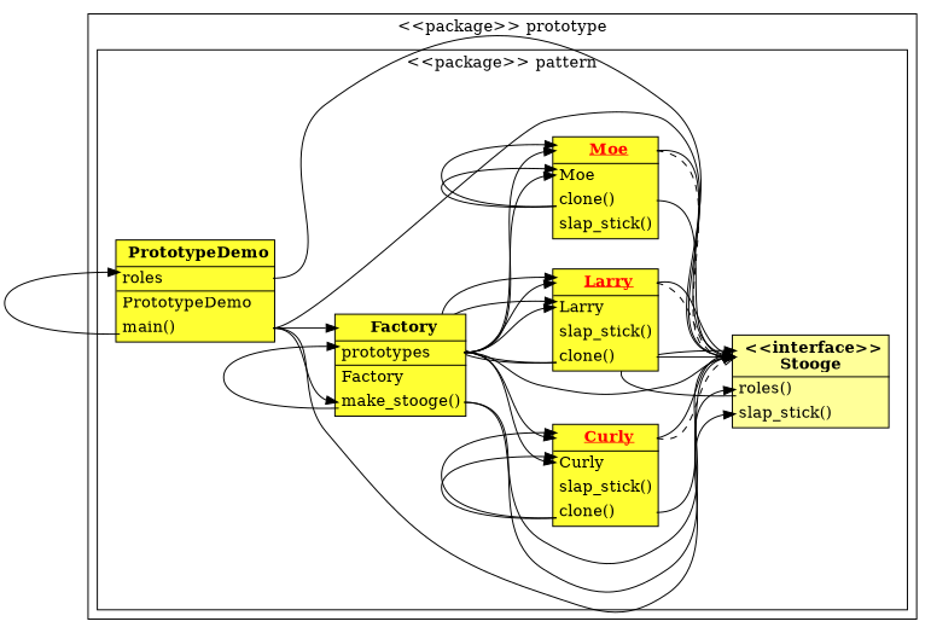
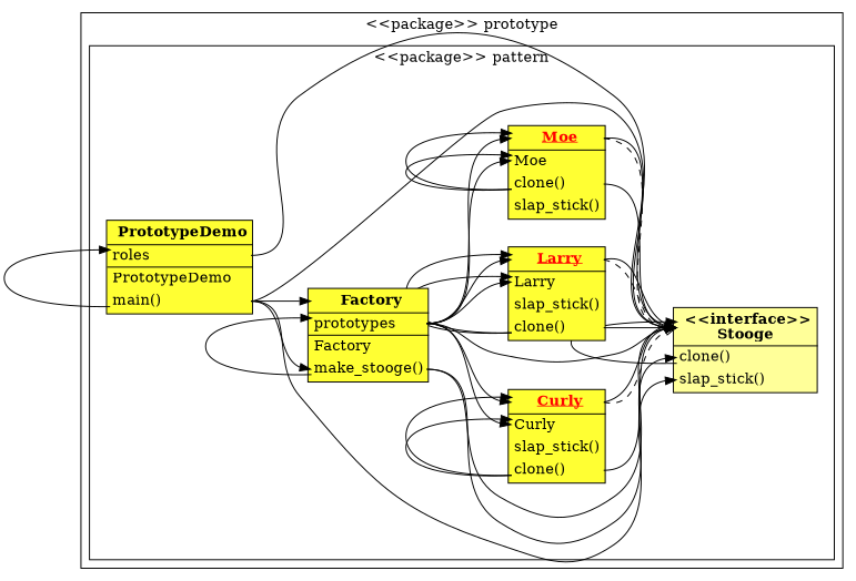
  digraph {
    compound=true
    rankdir=LR
    ranksep=equally
    node [shape=none]
    edge [arrowhead=normal color=black headport=2 penwidth=1 style=solid tailport=6]
    n1 [label=<<TABLE BGCOLOR="#FFFF33"> <TR> <TD PORT="18" BORDER="0"> <FONT COLOR="red"><B><U>Curly</U></B></FONT></TD></TR> <HR/><TR><TD PORT="20" ALIGN="LEFT" BORDER="0"><FONT COLOR="black">Curly</FONT></TD></TR> <TR><TD PORT="19" ALIGN="LEFT" BORDER="0"><FONT COLOR="black">slap_stick()</FONT></TD></TR> <TR><TD PORT="4" ALIGN="LEFT" BORDER="0"><FONT COLOR="black">clone()</FONT></TD></TR> </TABLE>>]
-   n2 [label=<<TABLE BGCOLOR="#FFFF99"> <TR> <TD PORT="2" BORDER="0"> <FONT COLOR="black"><B>&lt;&lt;interface&gt;&gt;<BR/>Stooge</B></FONT></TD></TR> <HR/><TR><TD PORT="10" ALIGN="LEFT" BORDER="0"><FONT COLOR="black">roles()</FONT></TD></TR> <TR><TD PORT="11" ALIGN="LEFT" BORDER="0"><FONT COLOR="black">slap_stick()</FONT></TD></TR> </TABLE>>]
+   n2 [label=<<TABLE BGCOLOR="#FFFF99"> <TR> <TD PORT="2" BORDER="0"> <FONT COLOR="black"><B>&lt;&lt;interface&gt;&gt;<BR/>Stooge</B></FONT></TD></TR> <HR/><TR><TD PORT="10" ALIGN="LEFT" BORDER="0"><FONT COLOR="black">clone()</FONT></TD></TR> <TR><TD PORT="11" ALIGN="LEFT" BORDER="0"><FONT COLOR="black">slap_stick()</FONT></TD></TR> </TABLE>>]
    n3 [label=<<TABLE BGCOLOR="#FFFF33"> <TR> <TD PORT="12" BORDER="0"> <FONT COLOR="red"><B><U>Larry</U></B></FONT></TD></TR> <HR/><TR><TD PORT="14" ALIGN="LEFT" BORDER="0"><FONT COLOR="black">Larry</FONT></TD></TR> <TR><TD PORT="13" ALIGN="LEFT" BORDER="0"><FONT COLOR="black">slap_stick()</FONT></TD></TR> <TR><TD PORT="8" ALIGN="LEFT" BORDER="0"><FONT COLOR="black">clone()</FONT></TD></TR> </TABLE>>]
    n4 [label=<<TABLE BGCOLOR="#FFFF33"> <TR> <TD PORT="15" BORDER="0"> <FONT COLOR="red"><B><U>Moe</U></B></FONT></TD></TR> <HR/><TR><TD PORT="17" ALIGN="LEFT" BORDER="0"><FONT COLOR="black">Moe</FONT></TD></TR> <TR><TD PORT="7" ALIGN="LEFT" BORDER="0"><FONT COLOR="black">clone()</FONT></TD></TR> <TR><TD PORT="16" ALIGN="LEFT" BORDER="0"><FONT COLOR="black">slap_stick()</FONT></TD></TR> </TABLE>>]
    n5 [label=<<TABLE BGCOLOR="#FFFF33"> <TR> <TD PORT="23" BORDER="0"> <FONT COLOR="black"><B>PrototypeDemo</B></FONT></TD></TR> <HR/><TR><TD PORT="3" ALIGN="LEFT" BORDER="0"><FONT COLOR="black">roles</FONT></TD></TR> <HR/><TR><TD PORT="24" ALIGN="LEFT" BORDER="0"><FONT COLOR="black">PrototypeDemo</FONT></TD></TR> <TR><TD PORT="9" ALIGN="LEFT" BORDER="0"><FONT COLOR="black">main()</FONT></TD></TR> </TABLE>>]
    n6 [label=<<TABLE BGCOLOR="#FFFF33"> <TR> <TD PORT="21" BORDER="0"> <FONT COLOR="black"><B>Factory</B></FONT></TD></TR> <HR/><TR><TD PORT="6" ALIGN="LEFT" BORDER="0"><FONT COLOR="black">prototypes</FONT></TD></TR> <HR/><TR><TD PORT="22" ALIGN="LEFT" BORDER="0"><FONT COLOR="black">Factory</FONT></TD></TR> <TR><TD PORT="5" ALIGN="LEFT" BORDER="0"><FONT COLOR="black">make_stooge()</FONT></TD></TR> </TABLE>>]
    subgraph cluster_1 {
      label=<<FONT COLOR="black">&lt;&lt;package&gt;&gt; prototype</FONT>>
      subgraph cluster_2 {
        label=<<FONT COLOR="black">&lt;&lt;package&gt;&gt; pattern</FONT>>
        n1
        n2
        n3
        n4
        n5
        n6
      }
    }
    n1 -> n1 [headport=18 tailport=4]
    n1 -> n1 [headport=20 tailport=4]
    n1 -> n2 [tailport=4]
    n1 -> n2 [arrowhead=empty style=dashed tailport=18]
    n1 -> n2 [tailport=18]
    n2 -> n2 [tailport=10]
    n3 -> n2 [tailport=8]
    n3 -> n2 [arrowhead=empty style=dashed tailport=12]
    n3 -> n2 [tailport=12]
    n3 -> n3 [headport=12 tailport=8]
    n3 -> n3 [headport=14 tailport=8]
    n4 -> n2 [tailport=7]
    n4 -> n2 [arrowhead=empty style=dashed tailport=15]
    n4 -> n2 [tailport=15]
    n4 -> n4 [headport=17 tailport=7]
    n4 -> n4 [headport=15 tailport=7]
    n5 -> n2 [tailport=3]
    n5 -> n2 [tailport=9]
    n5 -> n2 [headport=11 tailport=9]
    n5 -> n5 [headport=3 tailport=9]
    n5 -> n6 [headport=5 tailport=9]
    n5 -> n6 [headport=21 tailport=9]
    n6 -> n1 [headport=18]
    n6 -> n1 [headport=20]
    n6 -> n2
    n6 -> n2 [tailport=5]
    n6 -> n2 [headport=10 tailport=5]
    n6 -> n3 [headport=12]
    n6 -> n3 [headport=14]
    n6 -> n4 [headport=17]
    n6 -> n4 [headport=15]
    n6 -> n6 [headport=6 tailport=5]
  }
